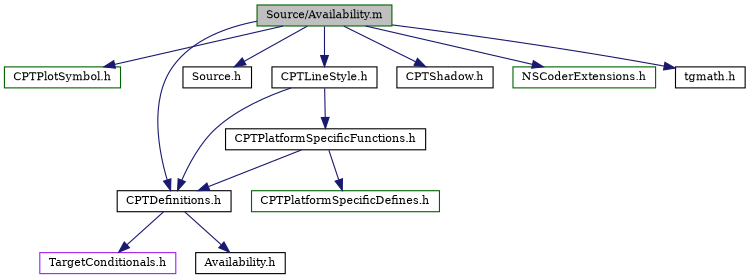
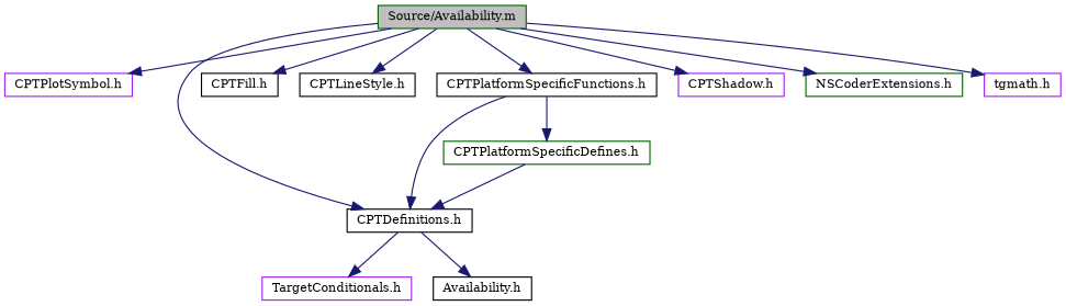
  digraph {
    fontname="DejaVu Serif"
    node [color=black fontname="DejaVu Serif" fontsize=10 shape=record]
    edge [color=midnightblue fontname="DejaVu Serif" fontsize=10 labelfontname="Lucinda Grande" labelfontsize=10 style=solid]
    n1 [color=darkgreen fillcolor=grey75 fontcolor=black height=0.2 label="Source/Availability.m" style=filled width=0.4]
-   n2 [color=darkgreen height=0.2 label="CPTPlotSymbol.h" width=0.4]
+   n2 [color=purple height=0.2 label="CPTPlotSymbol.h" width=0.4]
    n3 [height=0.2 label="CPTDefinitions.h" width=0.4]
-   n4 [height=0.2 label="Source.h" width=0.4]
+   n4 [height=0.2 label="CPTFill.h" width=0.4]
    n5 [height=0.2 label="CPTLineStyle.h" width=0.4]
    n6 [height=0.2 label="CPTPlatformSpecificFunctions.h" width=0.4]
-   n7 [height=0.2 label="CPTShadow.h" width=0.4]
+   n7 [color=purple height=0.2 label="CPTShadow.h" width=0.4]
    n8 [color=darkgreen height=0.2 label="NSCoderExtensions.h" width=0.4]
-   n9 [height=0.2 label="tgmath.h" width=0.4]
+   n9 [color=purple height=0.2 label="tgmath.h" width=0.4]
    n10 [color=purple height=0.2 label="TargetConditionals.h" width=0.4]
    n11 [height=0.2 label="Availability.h" width=0.4]
    n12 [color=darkgreen height=0.2 label="CPTPlatformSpecificDefines.h" width=0.4]
    n1 -> n2
    n1 -> n3
    n1 -> n4
    n1 -> n5
-   n5 -> n6
+   n1 -> n6
    n1 -> n7
    n1 -> n8
    n1 -> n9
    n3 -> n10
    n3 -> n11
-   n5 -> n3
+   n12 -> n3
    n6 -> n3
    n6 -> n12
  }
